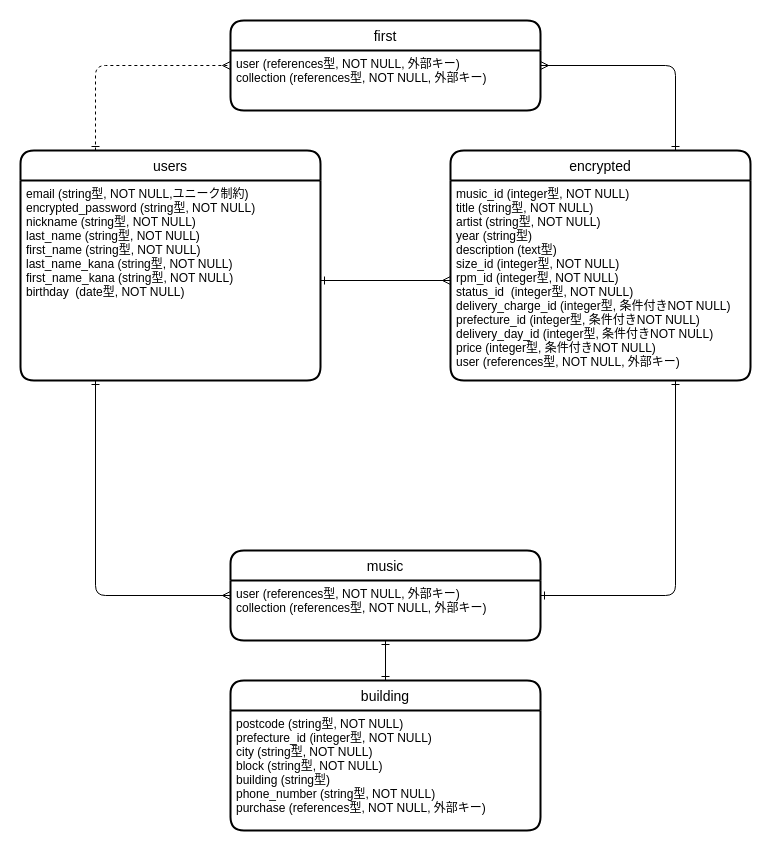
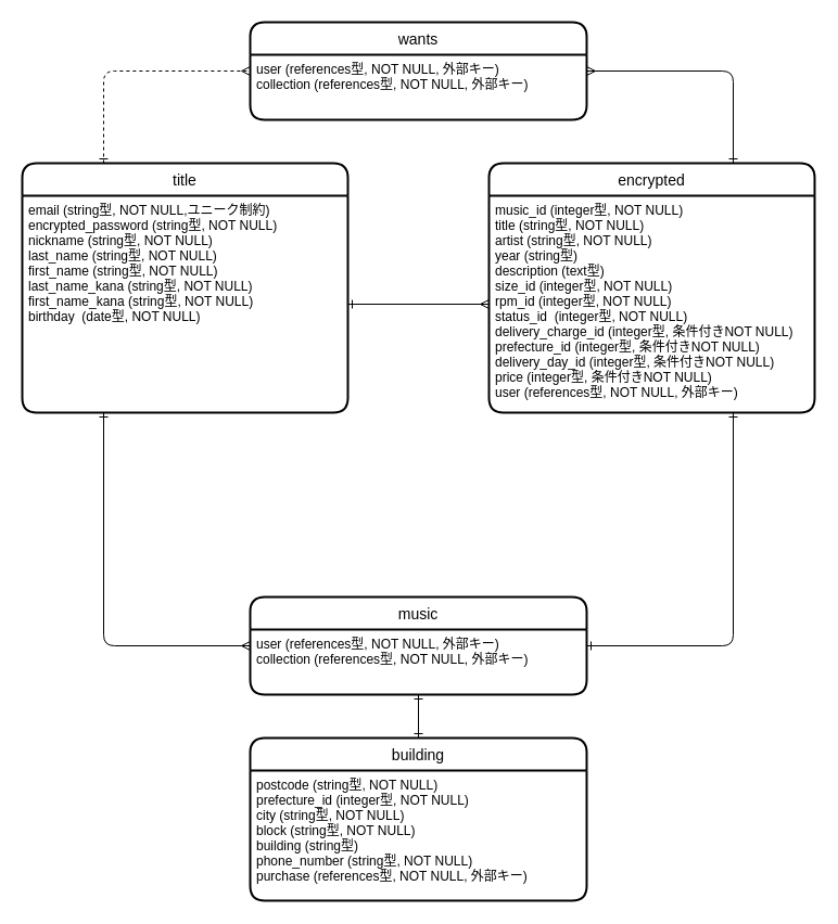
  <mxCell id="0" />
  <mxCell id="1" parent="0" />
  <mxCell id="2" style="edgeStyle=none;html=1;exitX=0.25;exitY=0;exitDx=0;exitDy=0;entryX=0;entryY=0.5;entryDx=0;entryDy=0;startArrow=ERone;startFill=0;endArrow=ERmany;endFill=0;dashed=1;" parent="1" source="3" target="8" edge="1"><mxGeometry relative="1" as="geometry"><Array as="points"><mxPoint x="95" y="65" /></Array></mxGeometry></mxCell>
- <mxCell id="3" value="users" style="swimlane;childLayout=stackLayout;horizontal=1;startSize=30;horizontalStack=0;rounded=1;fontSize=14;fontStyle=0;strokeWidth=2;resizeParent=0;resizeLast=1;shadow=0;dashed=0;align=center;" parent="1" vertex="1"><mxGeometry x="20" y="150" width="300" height="230" as="geometry" /></mxCell>
+ <mxCell id="3" value="title" style="swimlane;childLayout=stackLayout;horizontal=1;startSize=30;horizontalStack=0;rounded=1;fontSize=14;fontStyle=0;strokeWidth=2;resizeParent=0;resizeLast=1;shadow=0;dashed=0;align=center;" parent="1" vertex="1"><mxGeometry x="20" y="150" width="300" height="230" as="geometry" /></mxCell>
  <mxCell id="4" value="email (string型, NOT NULL,ユニーク制約)&#10;encrypted_password (string型, NOT NULL)&#10;nickname (string型, NOT NULL)&#10;last_name (string型, NOT NULL)&#10;first_name (string型, NOT NULL)&#10;last_name_kana (string型, NOT NULL)&#10;first_name_kana (string型, NOT NULL)&#10;birthday  (date型, NOT NULL)" style="align=left;strokeColor=none;fillColor=none;spacingLeft=4;fontSize=12;verticalAlign=top;resizable=0;rotatable=0;part=1;" parent="3" vertex="1"><mxGeometry y="30" width="300" height="200" as="geometry" /></mxCell>
  <mxCell id="5" style="edgeStyle=none;html=1;exitX=0.75;exitY=0;exitDx=0;exitDy=0;entryX=1;entryY=0.25;entryDx=0;entryDy=0;startArrow=ERone;startFill=0;endArrow=ERmany;endFill=0;" parent="1" source="6" target="9" edge="1"><mxGeometry relative="1" as="geometry"><Array as="points"><mxPoint x="675" y="65" /></Array></mxGeometry></mxCell>
  <mxCell id="6" value="encrypted" style="swimlane;childLayout=stackLayout;horizontal=1;startSize=30;horizontalStack=0;rounded=1;fontSize=14;fontStyle=0;strokeWidth=2;resizeParent=0;resizeLast=1;shadow=0;dashed=0;align=center;" parent="1" vertex="1"><mxGeometry x="450" y="150" width="300" height="230" as="geometry" /></mxCell>
  <mxCell id="7" value="music_id (integer型, NOT NULL)&#10;title (string型, NOT NULL)&#10;artist (string型, NOT NULL)&#10;year (string型)&#10;description (text型)&#10;size_id (integer型, NOT NULL)&#10;rpm_id (integer型, NOT NULL)&#10;status_id  (integer型, NOT NULL)&#10;delivery_charge_id (integer型, 条件付きNOT NULL)&#10;prefecture_id (integer型, 条件付きNOT NULL)&#10;delivery_day_id (integer型, 条件付きNOT NULL)&#10;price (integer型, 条件付きNOT NULL)&#10;user (references型, NOT NULL, 外部キー)" style="align=left;strokeColor=none;fillColor=none;spacingLeft=4;fontSize=12;verticalAlign=top;resizable=0;rotatable=0;part=1;" parent="6" vertex="1"><mxGeometry y="30" width="300" height="200" as="geometry" /></mxCell>
- <mxCell id="8" value="first" style="swimlane;childLayout=stackLayout;horizontal=1;startSize=30;horizontalStack=0;rounded=1;fontSize=14;fontStyle=0;strokeWidth=2;resizeParent=0;resizeLast=1;shadow=0;dashed=0;align=center;" parent="1" vertex="1"><mxGeometry x="230" y="20" width="310" height="90" as="geometry" /></mxCell>
+ <mxCell id="8" value="wants" style="swimlane;childLayout=stackLayout;horizontal=1;startSize=30;horizontalStack=0;rounded=1;fontSize=14;fontStyle=0;strokeWidth=2;resizeParent=0;resizeLast=1;shadow=0;dashed=0;align=center;" parent="1" vertex="1"><mxGeometry x="230" y="20" width="310" height="90" as="geometry" /></mxCell>
  <mxCell id="9" value="user (references型, NOT NULL, 外部キー)&#10;collection (references型, NOT NULL, 外部キー)" style="align=left;strokeColor=none;fillColor=none;spacingLeft=4;fontSize=12;verticalAlign=top;resizable=0;rotatable=0;part=1;" parent="8" vertex="1"><mxGeometry y="30" width="310" height="60" as="geometry" /></mxCell>
  <mxCell id="10" value="music" style="swimlane;childLayout=stackLayout;horizontal=1;startSize=30;horizontalStack=0;rounded=1;fontSize=14;fontStyle=0;strokeWidth=2;resizeParent=0;resizeLast=1;shadow=0;dashed=0;align=center;" parent="1" vertex="1"><mxGeometry x="230" y="550" width="310" height="90" as="geometry" /></mxCell>
  <mxCell id="11" value="user (references型, NOT NULL, 外部キー)&#10;collection (references型, NOT NULL, 外部キー)" style="align=left;strokeColor=none;fillColor=none;spacingLeft=4;fontSize=12;verticalAlign=top;resizable=0;rotatable=0;part=1;" parent="10" vertex="1"><mxGeometry y="30" width="310" height="60" as="geometry" /></mxCell>
  <mxCell id="12" value="building" style="swimlane;childLayout=stackLayout;horizontal=1;startSize=30;horizontalStack=0;rounded=1;fontSize=14;fontStyle=0;strokeWidth=2;resizeParent=0;resizeLast=1;shadow=0;dashed=0;align=center;" parent="1" vertex="1"><mxGeometry x="230" y="680" width="310" height="150" as="geometry" /></mxCell>
  <mxCell id="13" value="postcode (string型, NOT NULL)&#10;prefecture_id (integer型, NOT NULL)&#10;city (string型, NOT NULL)&#10;block (string型, NOT NULL)&#10;building (string型)&#10;phone_number (string型, NOT NULL)&#10;purchase (references型, NOT NULL, 外部キー)" style="align=left;strokeColor=none;fillColor=none;spacingLeft=4;fontSize=12;verticalAlign=top;resizable=0;rotatable=0;part=1;" parent="12" vertex="1"><mxGeometry y="30" width="310" height="120" as="geometry" /></mxCell>
  <mxCell id="14" style="edgeStyle=none;html=1;exitX=1;exitY=0.5;exitDx=0;exitDy=0;endArrow=ERmany;endFill=0;startArrow=ERone;startFill=0;" parent="1" source="4" target="7" edge="1"><mxGeometry relative="1" as="geometry" /></mxCell>
  <mxCell id="15" style="edgeStyle=none;html=1;exitX=0.25;exitY=1;exitDx=0;exitDy=0;entryX=0;entryY=0.5;entryDx=0;entryDy=0;startArrow=ERone;startFill=0;endArrow=ERmany;endFill=0;" parent="1" source="4" target="10" edge="1"><mxGeometry relative="1" as="geometry"><Array as="points"><mxPoint x="95" y="595" /></Array></mxGeometry></mxCell>
  <mxCell id="16" style="edgeStyle=none;html=1;exitX=0.75;exitY=1;exitDx=0;exitDy=0;entryX=1;entryY=0.25;entryDx=0;entryDy=0;startArrow=ERone;startFill=0;endArrow=ERone;endFill=0;" parent="1" source="7" target="11" edge="1"><mxGeometry relative="1" as="geometry"><Array as="points"><mxPoint x="675" y="595" /></Array></mxGeometry></mxCell>
  <mxCell id="17" style="edgeStyle=none;html=1;exitX=0.5;exitY=1;exitDx=0;exitDy=0;entryX=0.5;entryY=0;entryDx=0;entryDy=0;startArrow=ERone;startFill=0;endArrow=ERone;endFill=0;" parent="1" source="11" target="12" edge="1"><mxGeometry relative="1" as="geometry" /></mxCell>
